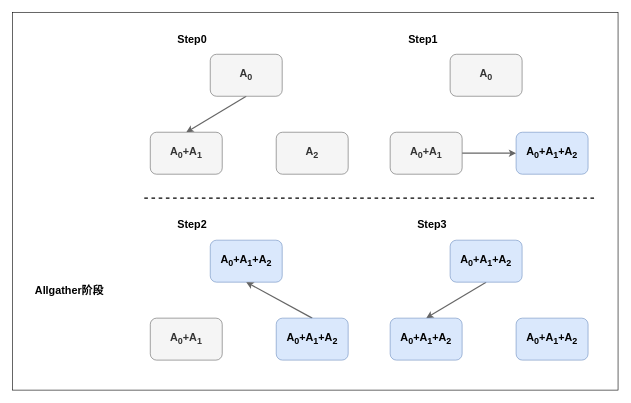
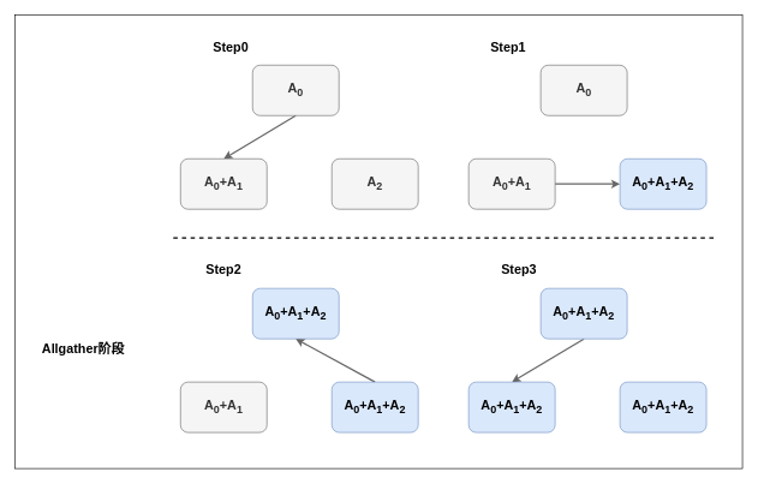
  <mxCell id="0" />
  <mxCell id="1" parent="0" />
  <mxCell id="2" style="edgeStyle=none;rounded=0;orthogonalLoop=1;jettySize=auto;html=1;exitX=0.5;exitY=1;exitDx=0;exitDy=0;entryX=0.5;entryY=0;entryDx=0;entryDy=0;fontSize=18;fontColor=#000000;strokeColor=#666666;strokeWidth=2;fontStyle=1;fillColor=#f5f5f5;" edge="1" parent="1" source="3" target="4"><mxGeometry relative="1" as="geometry" /></mxCell>
  <mxCell id="3" value="A&lt;sub&gt;0&lt;/sub&gt;" style="rounded=1;whiteSpace=wrap;html=1;shadow=0;fontSize=18;fontStyle=1;fillColor=#f5f5f5;fontColor=#333333;strokeColor=#666666;" vertex="1" parent="1"><mxGeometry x="350" y="90" width="120" height="70" as="geometry" /></mxCell>
  <mxCell id="4" value="A&lt;sub&gt;0&lt;/sub&gt;+A&lt;sub&gt;1&lt;/sub&gt;" style="rounded=1;whiteSpace=wrap;html=1;shadow=0;fontSize=18;fontStyle=1;fillColor=#f5f5f5;fontColor=#333333;strokeColor=#666666;" vertex="1" parent="1"><mxGeometry x="250" y="220" width="120" height="70" as="geometry" /></mxCell>
  <mxCell id="5" value="A&lt;sub&gt;2&lt;/sub&gt;" style="rounded=1;whiteSpace=wrap;html=1;shadow=0;fontSize=18;fontStyle=1;fillColor=#f5f5f5;fontColor=#333333;strokeColor=#666666;" vertex="1" parent="1"><mxGeometry x="460" y="220" width="120" height="70" as="geometry" /></mxCell>
  <mxCell id="6" value="Step0" style="text;html=1;strokeColor=none;fillColor=none;align=center;verticalAlign=middle;whiteSpace=wrap;rounded=0;shadow=0;fontSize=18;fontColor=#000000;fontStyle=1" vertex="1" parent="1"><mxGeometry x="290" y="50" width="60" height="30" as="geometry" /></mxCell>
  <mxCell id="7" value="A&lt;sub&gt;0&lt;/sub&gt;" style="rounded=1;whiteSpace=wrap;html=1;shadow=0;fontSize=18;fontStyle=1;fillColor=#f5f5f5;fontColor=#333333;strokeColor=#666666;" vertex="1" parent="1"><mxGeometry x="750" y="90" width="120" height="70" as="geometry" /></mxCell>
  <mxCell id="8" style="edgeStyle=none;rounded=0;orthogonalLoop=1;jettySize=auto;html=1;exitX=1;exitY=0.5;exitDx=0;exitDy=0;entryX=0;entryY=0.5;entryDx=0;entryDy=0;fontSize=18;fontColor=#000000;strokeColor=#666666;strokeWidth=2;fillColor=#f5f5f5;" edge="1" parent="1" source="9" target="10"><mxGeometry relative="1" as="geometry" /></mxCell>
  <mxCell id="9" value="A&lt;sub&gt;0&lt;/sub&gt;+A&lt;sub&gt;1&lt;/sub&gt;" style="rounded=1;whiteSpace=wrap;html=1;shadow=0;fontSize=18;fontStyle=1;fillColor=#f5f5f5;fontColor=#333333;strokeColor=#666666;" vertex="1" parent="1"><mxGeometry x="650" y="220" width="120" height="70" as="geometry" /></mxCell>
  <mxCell id="10" value="A&lt;sub&gt;0&lt;/sub&gt;+A&lt;sub&gt;1&lt;/sub&gt;+A&lt;sub&gt;2&lt;/sub&gt;" style="rounded=1;whiteSpace=wrap;html=1;shadow=0;fontSize=18;fontStyle=1;fillColor=#dae8fc;strokeColor=#6c8ebf;" vertex="1" parent="1"><mxGeometry x="860" y="220" width="120" height="70" as="geometry" /></mxCell>
  <mxCell id="11" value="Step1" style="text;html=1;strokeColor=none;fillColor=none;align=center;verticalAlign=middle;whiteSpace=wrap;rounded=0;shadow=0;fontSize=18;fontColor=#000000;fontStyle=1" vertex="1" parent="1"><mxGeometry x="675" y="50" width="60" height="30" as="geometry" /></mxCell>
  <mxCell id="12" value="A&lt;sub&gt;0&lt;/sub&gt;+A&lt;sub&gt;1&lt;/sub&gt;+A&lt;sub&gt;2&lt;/sub&gt;" style="rounded=1;whiteSpace=wrap;html=1;shadow=0;fontSize=18;fontStyle=1;fillColor=#dae8fc;strokeColor=#6c8ebf;" vertex="1" parent="1"><mxGeometry x="350" y="400" width="120" height="70" as="geometry" /></mxCell>
  <mxCell id="13" value="A&lt;sub&gt;0&lt;/sub&gt;+A&lt;sub&gt;1&lt;/sub&gt;" style="rounded=1;whiteSpace=wrap;html=1;shadow=0;fontSize=18;fontStyle=1;fillColor=#f5f5f5;fontColor=#333333;strokeColor=#666666;" vertex="1" parent="1"><mxGeometry x="250" y="530" width="120" height="70" as="geometry" /></mxCell>
  <mxCell id="14" style="edgeStyle=none;rounded=0;orthogonalLoop=1;jettySize=auto;html=1;exitX=0.5;exitY=0;exitDx=0;exitDy=0;entryX=0.5;entryY=1;entryDx=0;entryDy=0;fontSize=18;fontColor=#000000;strokeColor=#666666;strokeWidth=2;fillColor=#f5f5f5;" edge="1" parent="1" source="15" target="12"><mxGeometry relative="1" as="geometry" /></mxCell>
  <mxCell id="15" value="A&lt;sub&gt;0&lt;/sub&gt;+A&lt;sub&gt;1&lt;/sub&gt;+A&lt;sub&gt;2&lt;/sub&gt;" style="rounded=1;whiteSpace=wrap;html=1;shadow=0;fontSize=18;fontStyle=1;fillColor=#dae8fc;strokeColor=#6c8ebf;" vertex="1" parent="1"><mxGeometry x="460" y="530" width="120" height="70" as="geometry" /></mxCell>
- <mxCell id="16" value="Step2" style="text;html=1;align=center;verticalAlign=middle;whiteSpace=wrap;rounded=0;shadow=0;fontSize=18;fontStyle=1" vertex="1" parent="1"><mxGeometry x="290" y="360" width="60" height="30" as="geometry" /></mxCell>
+ <mxCell id="16" value="Step2" style="text;html=1;align=center;verticalAlign=middle;whiteSpace=wrap;rounded=0;shadow=0;fontSize=18;fontStyle=1" vertex="1" parent="1"><mxGeometry x="280" y="360" width="60" height="30" as="geometry" /></mxCell>
  <mxCell id="17" style="edgeStyle=none;rounded=0;orthogonalLoop=1;jettySize=auto;html=1;exitX=0.5;exitY=1;exitDx=0;exitDy=0;entryX=0.5;entryY=0;entryDx=0;entryDy=0;fontSize=18;fontColor=#000000;strokeColor=#666666;strokeWidth=2;fillColor=#f5f5f5;" edge="1" parent="1" source="18" target="19"><mxGeometry relative="1" as="geometry" /></mxCell>
  <mxCell id="18" value="A&lt;sub&gt;0&lt;/sub&gt;+A&lt;sub&gt;1&lt;/sub&gt;+A&lt;sub&gt;2&lt;/sub&gt;" style="rounded=1;whiteSpace=wrap;html=1;shadow=0;fontSize=18;fontStyle=1;fillColor=#dae8fc;strokeColor=#6c8ebf;" vertex="1" parent="1"><mxGeometry x="750" y="400" width="120" height="70" as="geometry" /></mxCell>
  <mxCell id="19" value="A&lt;sub&gt;0&lt;/sub&gt;+A&lt;sub&gt;1&lt;/sub&gt;+A&lt;sub&gt;2&lt;/sub&gt;" style="rounded=1;whiteSpace=wrap;html=1;shadow=0;fontSize=18;fontStyle=1;fillColor=#dae8fc;strokeColor=#6c8ebf;" vertex="1" parent="1"><mxGeometry x="650" y="530" width="120" height="70" as="geometry" /></mxCell>
  <mxCell id="20" value="A&lt;sub&gt;0&lt;/sub&gt;+A&lt;sub&gt;1&lt;/sub&gt;+A&lt;sub&gt;2&lt;/sub&gt;" style="rounded=1;whiteSpace=wrap;html=1;shadow=0;fontSize=18;fontStyle=1;fillColor=#dae8fc;strokeColor=#6c8ebf;" vertex="1" parent="1"><mxGeometry x="860" y="530" width="120" height="70" as="geometry" /></mxCell>
  <mxCell id="21" value="Step3" style="text;html=1;align=center;verticalAlign=middle;whiteSpace=wrap;rounded=0;shadow=0;fontSize=18;fontStyle=1" vertex="1" parent="1"><mxGeometry x="690" y="360" width="60" height="30" as="geometry" /></mxCell>
  <mxCell id="22" value="" style="endArrow=none;dashed=1;html=1;rounded=0;fontSize=18;fontColor=#000000;strokeColor=#000000;strokeWidth=2;" edge="1" parent="1"><mxGeometry width="50" height="50" relative="1" as="geometry"><mxPoint y="330" as="sourcePoint" x="240" /><mxPoint x="990" y="330" as="targetPoint" /></mxGeometry></mxCell>
  <mxCell id="23" value="&lt;b&gt;Allgather阶段&lt;/b&gt;" style="text;html=1;strokeColor=none;fillColor=none;align=center;verticalAlign=middle;whiteSpace=wrap;rounded=0;shadow=0;fontSize=18;fontColor=#000000;" vertex="1" parent="1"><mxGeometry x="20" y="470" width="190" height="30" as="geometry" /></mxCell>
  <mxCell id="24" value="" style="rounded=0;whiteSpace=wrap;html=1;shadow=0;fontSize=18;fillColor=none;" vertex="1" parent="1"><mxGeometry x="20" y="20" width="1010" height="630" as="geometry" /></mxCell>
